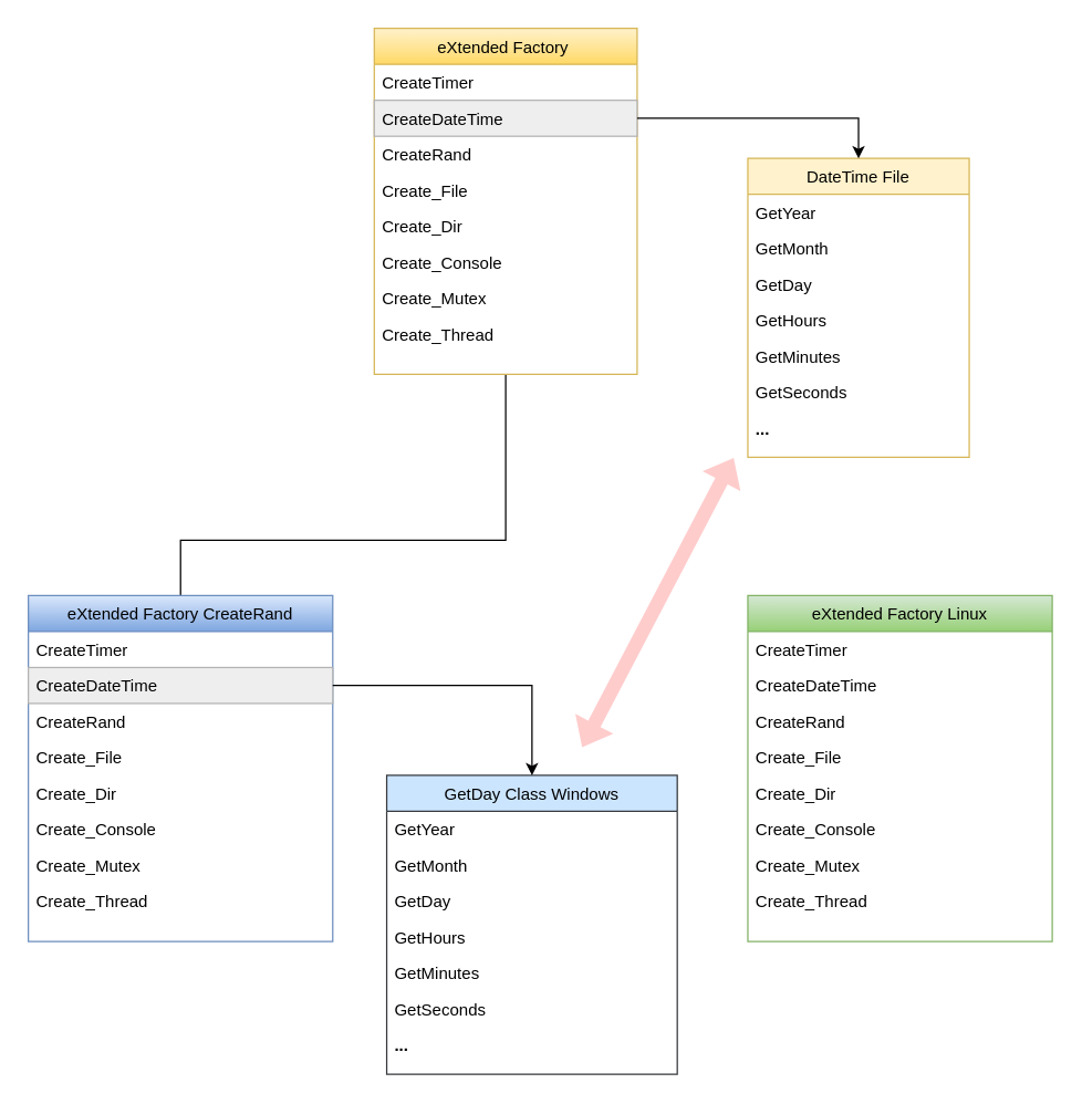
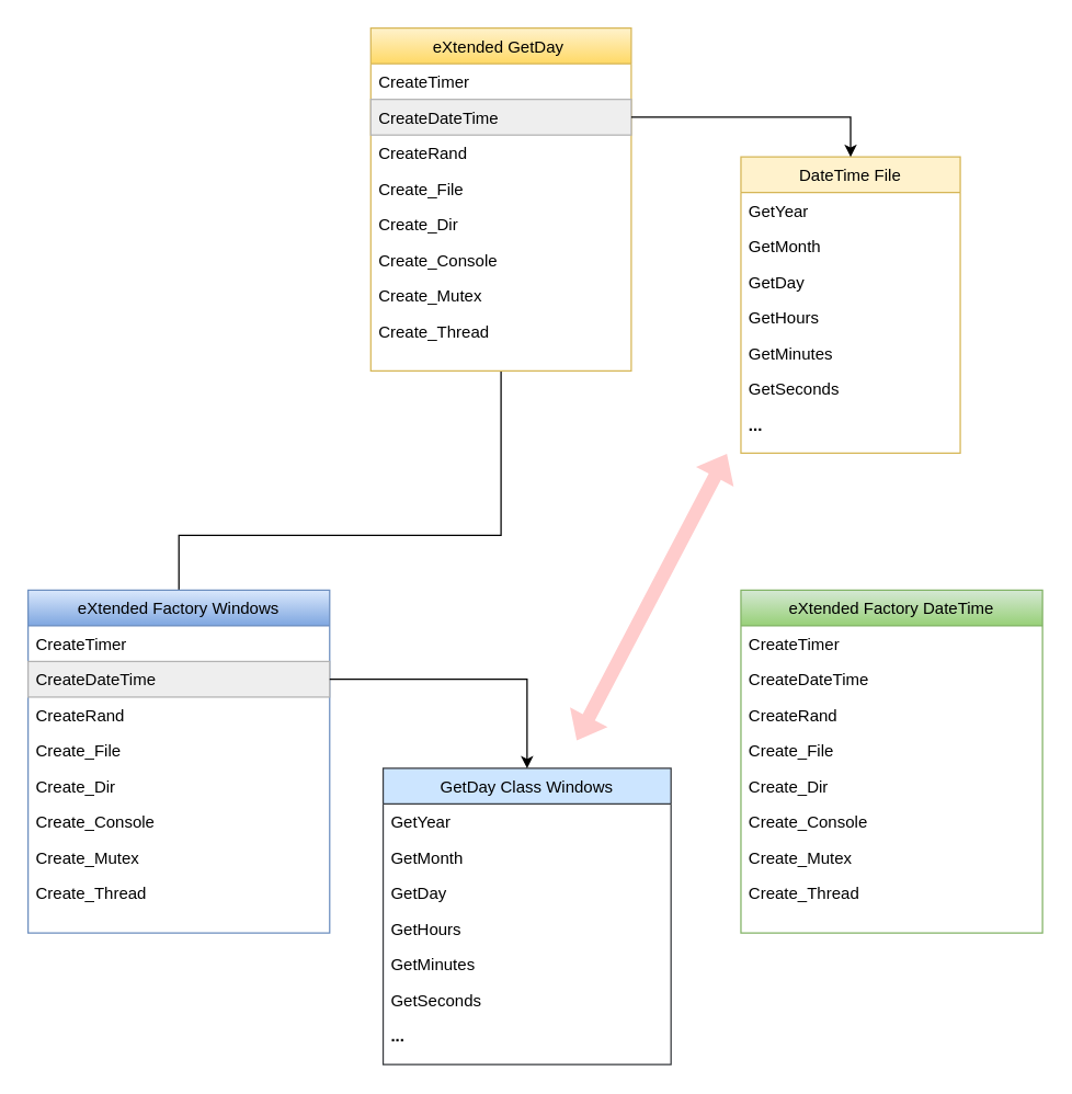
  <mxCell id="0" />
  <mxCell id="1" parent="0" />
  <mxCell id="2" style="edgeStyle=orthogonalEdgeStyle;rounded=0;orthogonalLoop=1;jettySize=auto;html=1;exitX=0.5;exitY=0;exitDx=0;exitDy=0;entryX=0.5;entryY=1;entryDx=0;entryDy=0;endArrow=none;" parent="1" source="3" target="29" edge="1"><mxGeometry relative="1" as="geometry"><Array as="points"><mxPoint x="130" y="390" /><mxPoint x="365" y="390" /></Array></mxGeometry></mxCell>
- <mxCell id="3" value="eXtended Factory CreateRand" style="swimlane;fontStyle=0;align=center;verticalAlign=top;childLayout=stackLayout;horizontal=1;startSize=26;horizontalStack=0;resizeParent=1;resizeLast=0;collapsible=1;marginBottom=0;rounded=0;shadow=0;strokeWidth=1;fillColor=#dae8fc;strokeColor=#6c8ebf;gradientColor=#7ea6e0;" parent="1" vertex="1"><mxGeometry x="20" y="430" width="220" height="250" as="geometry"><mxRectangle x="130" y="380" width="160" height="26" as="alternateBounds" /></mxGeometry></mxCell>
+ <mxCell id="3" value="eXtended Factory Windows" style="swimlane;fontStyle=0;align=center;verticalAlign=top;childLayout=stackLayout;horizontal=1;startSize=26;horizontalStack=0;resizeParent=1;resizeLast=0;collapsible=1;marginBottom=0;rounded=0;shadow=0;strokeWidth=1;fillColor=#dae8fc;strokeColor=#6c8ebf;gradientColor=#7ea6e0;" parent="1" vertex="1"><mxGeometry x="20" y="430" width="220" height="250" as="geometry"><mxRectangle x="130" y="380" width="160" height="26" as="alternateBounds" /></mxGeometry></mxCell>
  <mxCell id="4" value="CreateTimer" style="text;align=left;verticalAlign=top;spacingLeft=4;spacingRight=4;overflow=hidden;rotatable=0;points=[[0,0.5],[1,0.5]];portConstraint=eastwest;" parent="3" vertex="1"><mxGeometry y="26" width="220" height="26" as="geometry" /></mxCell>
  <mxCell id="5" value="CreateDateTime&#10;&#10;" style="text;align=left;verticalAlign=top;spacingLeft=4;spacingRight=4;overflow=hidden;rotatable=0;points=[[0,0.5],[1,0.5]];portConstraint=eastwest;rounded=0;shadow=0;html=0;fillColor=#eeeeee;strokeColor=#B3B3B3;" parent="3" vertex="1"><mxGeometry y="52" width="220" height="26" as="geometry" /></mxCell>
  <mxCell id="6" value="CreateRand&#10;&#10;&#10;" style="text;align=left;verticalAlign=top;spacingLeft=4;spacingRight=4;overflow=hidden;rotatable=0;points=[[0,0.5],[1,0.5]];portConstraint=eastwest;rounded=0;shadow=0;html=0;" parent="3" vertex="1"><mxGeometry y="78" width="220" height="26" as="geometry" /></mxCell>
  <mxCell id="7" value="Create_File&#10;&#10;" style="text;align=left;verticalAlign=top;spacingLeft=4;spacingRight=4;overflow=hidden;rotatable=0;points=[[0,0.5],[1,0.5]];portConstraint=eastwest;rounded=0;shadow=0;html=0;" parent="3" vertex="1"><mxGeometry y="104" width="220" height="26" as="geometry" /></mxCell>
  <mxCell id="8" value="Create_Dir&#10;&#10;" style="text;align=left;verticalAlign=top;spacingLeft=4;spacingRight=4;overflow=hidden;rotatable=0;points=[[0,0.5],[1,0.5]];portConstraint=eastwest;rounded=0;shadow=0;html=0;" parent="3" vertex="1"><mxGeometry y="130" width="220" height="26" as="geometry" /></mxCell>
  <mxCell id="9" value="Create_Console&#10;&#10;&#10;" style="text;align=left;verticalAlign=top;spacingLeft=4;spacingRight=4;overflow=hidden;rotatable=0;points=[[0,0.5],[1,0.5]];portConstraint=eastwest;rounded=0;shadow=0;html=0;" parent="3" vertex="1"><mxGeometry y="156" width="220" height="26" as="geometry" /></mxCell>
  <mxCell id="10" value="Create_Mutex&#10;&#10;" style="text;align=left;verticalAlign=top;spacingLeft=4;spacingRight=4;overflow=hidden;rotatable=0;points=[[0,0.5],[1,0.5]];portConstraint=eastwest;rounded=0;shadow=0;html=0;" parent="3" vertex="1"><mxGeometry y="182" width="220" height="26" as="geometry" /></mxCell>
  <mxCell id="11" value="Create_Thread&#10;&#10;&#10;&#10;" style="text;align=left;verticalAlign=top;spacingLeft=4;spacingRight=4;overflow=hidden;rotatable=0;points=[[0,0.5],[1,0.5]];portConstraint=eastwest;rounded=0;shadow=0;html=0;" parent="3" vertex="1"><mxGeometry y="208" width="220" height="26" as="geometry" /></mxCell>
  <mxCell id="12" value="DateTime File&#10;" style="swimlane;fontStyle=0;align=center;verticalAlign=top;childLayout=stackLayout;horizontal=1;startSize=26;horizontalStack=0;resizeParent=1;resizeLast=0;collapsible=1;marginBottom=0;rounded=0;shadow=0;strokeWidth=1;fillColor=#fff2cc;strokeColor=#d6b656;" parent="1" vertex="1"><mxGeometry x="540" y="114" width="160" height="216" as="geometry"><mxRectangle x="550" y="140" width="160" height="26" as="alternateBounds" /></mxGeometry></mxCell>
  <mxCell id="13" value="GetYear" style="text;align=left;verticalAlign=top;spacingLeft=4;spacingRight=4;overflow=hidden;rotatable=0;points=[[0,0.5],[1,0.5]];portConstraint=eastwest;" parent="12" vertex="1"><mxGeometry y="26" width="160" height="26" as="geometry" /></mxCell>
  <mxCell id="14" value="GetMonth" style="text;align=left;verticalAlign=top;spacingLeft=4;spacingRight=4;overflow=hidden;rotatable=0;points=[[0,0.5],[1,0.5]];portConstraint=eastwest;rounded=0;shadow=0;html=0;" parent="12" vertex="1"><mxGeometry y="52" width="160" height="26" as="geometry" /></mxCell>
  <mxCell id="15" value="GetDay" style="text;align=left;verticalAlign=top;spacingLeft=4;spacingRight=4;overflow=hidden;rotatable=0;points=[[0,0.5],[1,0.5]];portConstraint=eastwest;rounded=0;shadow=0;html=0;" parent="12" vertex="1"><mxGeometry y="78" width="160" height="26" as="geometry" /></mxCell>
  <mxCell id="16" value="GetHours&#10;" style="text;align=left;verticalAlign=top;spacingLeft=4;spacingRight=4;overflow=hidden;rotatable=0;points=[[0,0.5],[1,0.5]];portConstraint=eastwest;rounded=0;shadow=0;html=0;" parent="12" vertex="1"><mxGeometry y="104" width="160" height="26" as="geometry" /></mxCell>
  <mxCell id="17" value="GetMinutes" style="text;align=left;verticalAlign=top;spacingLeft=4;spacingRight=4;overflow=hidden;rotatable=0;points=[[0,0.5],[1,0.5]];portConstraint=eastwest;rounded=0;shadow=0;html=0;" parent="12" vertex="1"><mxGeometry y="130" width="160" height="26" as="geometry" /></mxCell>
  <mxCell id="18" value="GetSeconds&#10;" style="text;align=left;verticalAlign=top;spacingLeft=4;spacingRight=4;overflow=hidden;rotatable=0;points=[[0,0.5],[1,0.5]];portConstraint=eastwest;" parent="12" vertex="1"><mxGeometry y="156" width="160" height="26" as="geometry" /></mxCell>
  <mxCell id="19" value="..." style="text;align=left;verticalAlign=top;spacingLeft=4;spacingRight=4;overflow=hidden;rotatable=0;points=[[0,0.5],[1,0.5]];portConstraint=eastwest;fontStyle=1" parent="12" vertex="1"><mxGeometry y="182" width="160" height="26" as="geometry" /></mxCell>
- <mxCell id="20" value="eXtended Factory Linux" style="swimlane;fontStyle=0;align=center;verticalAlign=top;childLayout=stackLayout;horizontal=1;startSize=26;horizontalStack=0;resizeParent=1;resizeLast=0;collapsible=1;marginBottom=0;rounded=0;shadow=0;strokeWidth=1;fillColor=#d5e8d4;strokeColor=#82b366;gradientColor=#97d077;" parent="1" vertex="1"><mxGeometry x="540" y="430" width="220" height="250" as="geometry"><mxRectangle x="130" y="380" width="160" height="26" as="alternateBounds" /></mxGeometry></mxCell>
+ <mxCell id="20" value="eXtended Factory DateTime" style="swimlane;fontStyle=0;align=center;verticalAlign=top;childLayout=stackLayout;horizontal=1;startSize=26;horizontalStack=0;resizeParent=1;resizeLast=0;collapsible=1;marginBottom=0;rounded=0;shadow=0;strokeWidth=1;fillColor=#d5e8d4;strokeColor=#82b366;gradientColor=#97d077;" parent="1" vertex="1"><mxGeometry x="540" y="430" width="220" height="250" as="geometry"><mxRectangle x="130" y="380" width="160" height="26" as="alternateBounds" /></mxGeometry></mxCell>
  <mxCell id="21" value="CreateTimer" style="text;align=left;verticalAlign=top;spacingLeft=4;spacingRight=4;overflow=hidden;rotatable=0;points=[[0,0.5],[1,0.5]];portConstraint=eastwest;" parent="20" vertex="1"><mxGeometry y="26" width="220" height="26" as="geometry" /></mxCell>
  <mxCell id="22" value="CreateDateTime&#10;&#10;" style="text;align=left;verticalAlign=top;spacingLeft=4;spacingRight=4;overflow=hidden;rotatable=0;points=[[0,0.5],[1,0.5]];portConstraint=eastwest;rounded=0;shadow=0;html=0;" parent="20" vertex="1"><mxGeometry y="52" width="220" height="26" as="geometry" /></mxCell>
  <mxCell id="23" value="CreateRand&#10;&#10;&#10;" style="text;align=left;verticalAlign=top;spacingLeft=4;spacingRight=4;overflow=hidden;rotatable=0;points=[[0,0.5],[1,0.5]];portConstraint=eastwest;rounded=0;shadow=0;html=0;" parent="20" vertex="1"><mxGeometry y="78" width="220" height="26" as="geometry" /></mxCell>
  <mxCell id="24" value="Create_File&#10;&#10;" style="text;align=left;verticalAlign=top;spacingLeft=4;spacingRight=4;overflow=hidden;rotatable=0;points=[[0,0.5],[1,0.5]];portConstraint=eastwest;rounded=0;shadow=0;html=0;" parent="20" vertex="1"><mxGeometry y="104" width="220" height="26" as="geometry" /></mxCell>
  <mxCell id="25" value="Create_Dir&#10;&#10;" style="text;align=left;verticalAlign=top;spacingLeft=4;spacingRight=4;overflow=hidden;rotatable=0;points=[[0,0.5],[1,0.5]];portConstraint=eastwest;rounded=0;shadow=0;html=0;" parent="20" vertex="1"><mxGeometry y="130" width="220" height="26" as="geometry" /></mxCell>
  <mxCell id="26" value="Create_Console&#10;&#10;&#10;" style="text;align=left;verticalAlign=top;spacingLeft=4;spacingRight=4;overflow=hidden;rotatable=0;points=[[0,0.5],[1,0.5]];portConstraint=eastwest;rounded=0;shadow=0;html=0;" parent="20" vertex="1"><mxGeometry y="156" width="220" height="26" as="geometry" /></mxCell>
  <mxCell id="27" value="Create_Mutex&#10;&#10;" style="text;align=left;verticalAlign=top;spacingLeft=4;spacingRight=4;overflow=hidden;rotatable=0;points=[[0,0.5],[1,0.5]];portConstraint=eastwest;rounded=0;shadow=0;html=0;" parent="20" vertex="1"><mxGeometry y="182" width="220" height="26" as="geometry" /></mxCell>
  <mxCell id="28" value="Create_Thread&#10;&#10;&#10;&#10;" style="text;align=left;verticalAlign=top;spacingLeft=4;spacingRight=4;overflow=hidden;rotatable=0;points=[[0,0.5],[1,0.5]];portConstraint=eastwest;rounded=0;shadow=0;html=0;" parent="20" vertex="1"><mxGeometry y="208" width="220" height="26" as="geometry" /></mxCell>
- <mxCell id="29" value="eXtended Factory &#10;" style="swimlane;fontStyle=0;align=center;verticalAlign=top;childLayout=stackLayout;horizontal=1;startSize=26;horizontalStack=0;resizeParent=1;resizeLast=0;collapsible=1;marginBottom=0;rounded=0;shadow=0;strokeWidth=1;fillColor=#fff2cc;strokeColor=#d6b656;gradientColor=#ffd966;" parent="1" vertex="1"><mxGeometry x="270" y="20" width="190" height="250" as="geometry"><mxRectangle x="130" y="380" width="160" height="26" as="alternateBounds" /></mxGeometry></mxCell>
+ <mxCell id="29" value="eXtended GetDay &#10;" style="swimlane;fontStyle=0;align=center;verticalAlign=top;childLayout=stackLayout;horizontal=1;startSize=26;horizontalStack=0;resizeParent=1;resizeLast=0;collapsible=1;marginBottom=0;rounded=0;shadow=0;strokeWidth=1;fillColor=#fff2cc;strokeColor=#d6b656;gradientColor=#ffd966;" parent="1" vertex="1"><mxGeometry x="270" y="20" width="190" height="250" as="geometry"><mxRectangle x="130" y="380" width="160" height="26" as="alternateBounds" /></mxGeometry></mxCell>
  <mxCell id="30" value="CreateTimer" style="text;align=left;verticalAlign=top;spacingLeft=4;spacingRight=4;overflow=hidden;rotatable=0;points=[[0,0.5],[1,0.5]];portConstraint=eastwest;" parent="29" vertex="1"><mxGeometry y="26" width="190" height="26" as="geometry" /></mxCell>
  <mxCell id="31" value="CreateDateTime&#10;&#10;" style="text;align=left;verticalAlign=top;spacingLeft=4;spacingRight=4;overflow=hidden;rotatable=0;points=[[0,0.5],[1,0.5]];portConstraint=eastwest;rounded=0;shadow=0;html=0;fillColor=#eeeeee;strokeColor=#B3B3B3;" parent="29" vertex="1"><mxGeometry y="52" width="190" height="26" as="geometry" /></mxCell>
  <mxCell id="32" value="CreateRand&#10;&#10;&#10;" style="text;align=left;verticalAlign=top;spacingLeft=4;spacingRight=4;overflow=hidden;rotatable=0;points=[[0,0.5],[1,0.5]];portConstraint=eastwest;rounded=0;shadow=0;html=0;" parent="29" vertex="1"><mxGeometry y="78" width="190" height="26" as="geometry" /></mxCell>
  <mxCell id="33" value="Create_File&#10;&#10;" style="text;align=left;verticalAlign=top;spacingLeft=4;spacingRight=4;overflow=hidden;rotatable=0;points=[[0,0.5],[1,0.5]];portConstraint=eastwest;rounded=0;shadow=0;html=0;" parent="29" vertex="1"><mxGeometry y="104" width="190" height="26" as="geometry" /></mxCell>
  <mxCell id="34" value="Create_Dir&#10;&#10;" style="text;align=left;verticalAlign=top;spacingLeft=4;spacingRight=4;overflow=hidden;rotatable=0;points=[[0,0.5],[1,0.5]];portConstraint=eastwest;rounded=0;shadow=0;html=0;" parent="29" vertex="1"><mxGeometry y="130" width="190" height="26" as="geometry" /></mxCell>
  <mxCell id="35" value="Create_Console&#10;&#10;&#10;" style="text;align=left;verticalAlign=top;spacingLeft=4;spacingRight=4;overflow=hidden;rotatable=0;points=[[0,0.5],[1,0.5]];portConstraint=eastwest;rounded=0;shadow=0;html=0;" parent="29" vertex="1"><mxGeometry y="156" width="190" height="26" as="geometry" /></mxCell>
  <mxCell id="36" value="Create_Mutex&#10;&#10;" style="text;align=left;verticalAlign=top;spacingLeft=4;spacingRight=4;overflow=hidden;rotatable=0;points=[[0,0.5],[1,0.5]];portConstraint=eastwest;rounded=0;shadow=0;html=0;" parent="29" vertex="1"><mxGeometry y="182" width="190" height="26" as="geometry" /></mxCell>
  <mxCell id="37" value="Create_Thread&#10;&#10;&#10;&#10;" style="text;align=left;verticalAlign=top;spacingLeft=4;spacingRight=4;overflow=hidden;rotatable=0;points=[[0,0.5],[1,0.5]];portConstraint=eastwest;rounded=0;shadow=0;html=0;" parent="29" vertex="1"><mxGeometry y="208" width="190" height="26" as="geometry" /></mxCell>
  <mxCell id="38" value="GetDay Class Windows&#10;" style="swimlane;fontStyle=0;align=center;verticalAlign=top;childLayout=stackLayout;horizontal=1;startSize=26;horizontalStack=0;resizeParent=1;resizeLast=0;collapsible=1;marginBottom=0;rounded=0;shadow=0;strokeWidth=1;fillColor=#cce5ff;strokeColor=#36393d;" vertex="1" parent="1"><mxGeometry x="279" y="560" width="210" height="216" as="geometry"><mxRectangle x="550" y="140" width="160" height="26" as="alternateBounds" /></mxGeometry></mxCell>
  <mxCell id="39" value="GetYear" style="text;align=left;verticalAlign=top;spacingLeft=4;spacingRight=4;overflow=hidden;rotatable=0;points=[[0,0.5],[1,0.5]];portConstraint=eastwest;" vertex="1" parent="38"><mxGeometry y="26" width="210" height="26" as="geometry" /></mxCell>
  <mxCell id="40" value="GetMonth" style="text;align=left;verticalAlign=top;spacingLeft=4;spacingRight=4;overflow=hidden;rotatable=0;points=[[0,0.5],[1,0.5]];portConstraint=eastwest;rounded=0;shadow=0;html=0;" vertex="1" parent="38"><mxGeometry y="52" width="210" height="26" as="geometry" /></mxCell>
  <mxCell id="41" value="GetDay" style="text;align=left;verticalAlign=top;spacingLeft=4;spacingRight=4;overflow=hidden;rotatable=0;points=[[0,0.5],[1,0.5]];portConstraint=eastwest;rounded=0;shadow=0;html=0;" vertex="1" parent="38"><mxGeometry y="78" width="210" height="26" as="geometry" /></mxCell>
  <mxCell id="42" value="GetHours&#10;" style="text;align=left;verticalAlign=top;spacingLeft=4;spacingRight=4;overflow=hidden;rotatable=0;points=[[0,0.5],[1,0.5]];portConstraint=eastwest;rounded=0;shadow=0;html=0;" vertex="1" parent="38"><mxGeometry y="104" width="210" height="26" as="geometry" /></mxCell>
  <mxCell id="43" value="GetMinutes" style="text;align=left;verticalAlign=top;spacingLeft=4;spacingRight=4;overflow=hidden;rotatable=0;points=[[0,0.5],[1,0.5]];portConstraint=eastwest;rounded=0;shadow=0;html=0;" vertex="1" parent="38"><mxGeometry y="130" width="210" height="26" as="geometry" /></mxCell>
  <mxCell id="44" value="GetSeconds&#10;" style="text;align=left;verticalAlign=top;spacingLeft=4;spacingRight=4;overflow=hidden;rotatable=0;points=[[0,0.5],[1,0.5]];portConstraint=eastwest;" vertex="1" parent="38"><mxGeometry y="156" width="210" height="26" as="geometry" /></mxCell>
  <mxCell id="45" value="..." style="text;align=left;verticalAlign=top;spacingLeft=4;spacingRight=4;overflow=hidden;rotatable=0;points=[[0,0.5],[1,0.5]];portConstraint=eastwest;fontStyle=1" vertex="1" parent="38"><mxGeometry y="182" width="210" height="26" as="geometry" /></mxCell>
  <mxCell id="46" style="edgeStyle=orthogonalEdgeStyle;rounded=0;orthogonalLoop=1;jettySize=auto;html=1;exitX=1;exitY=0.5;exitDx=0;exitDy=0;" edge="1" parent="1" source="5" target="38"><mxGeometry relative="1" as="geometry" /></mxCell>
  <mxCell id="47" style="edgeStyle=orthogonalEdgeStyle;rounded=0;orthogonalLoop=1;jettySize=auto;html=1;exitX=1;exitY=0.5;exitDx=0;exitDy=0;entryX=0.5;entryY=0;entryDx=0;entryDy=0;" edge="1" parent="1" source="31" target="12"><mxGeometry relative="1" as="geometry" /></mxCell>
  <mxCell id="48" value="" style="shape=flexArrow;endArrow=classic;startArrow=classic;html=1;fillColor=#ffcccc;strokeColor=none;rounded=1;shadow=0;sketch=0;" edge="1" parent="1"><mxGeometry width="100" height="100" relative="1" as="geometry"><mxPoint x="420" y="540" as="sourcePoint" /><mxPoint x="530" y="330" as="targetPoint" /></mxGeometry></mxCell>
